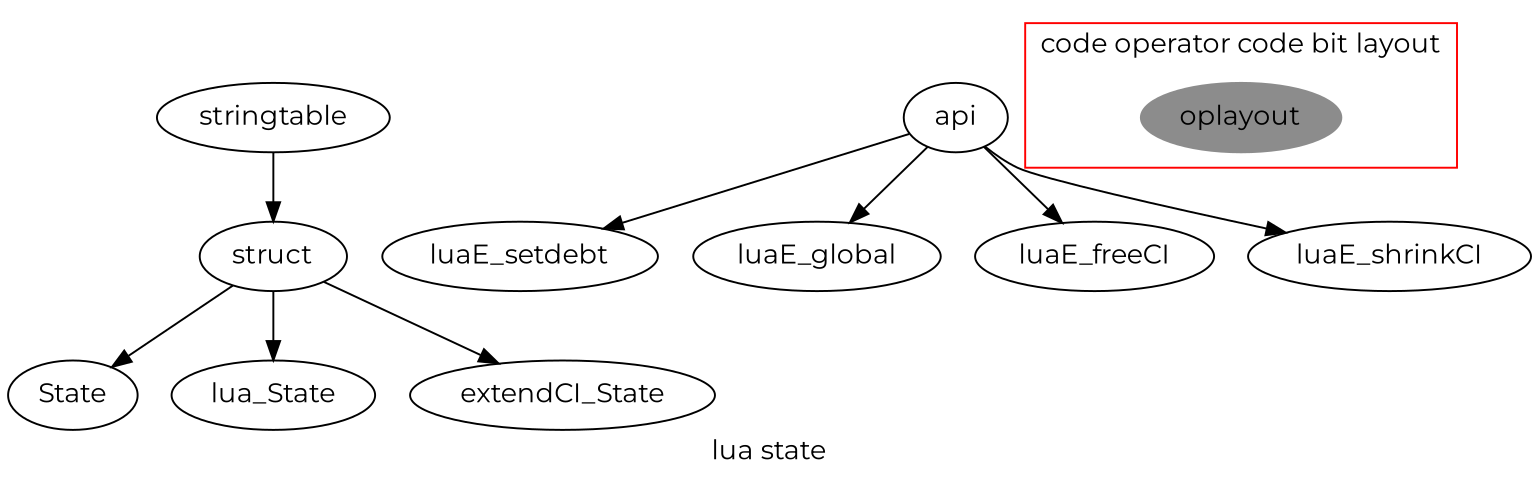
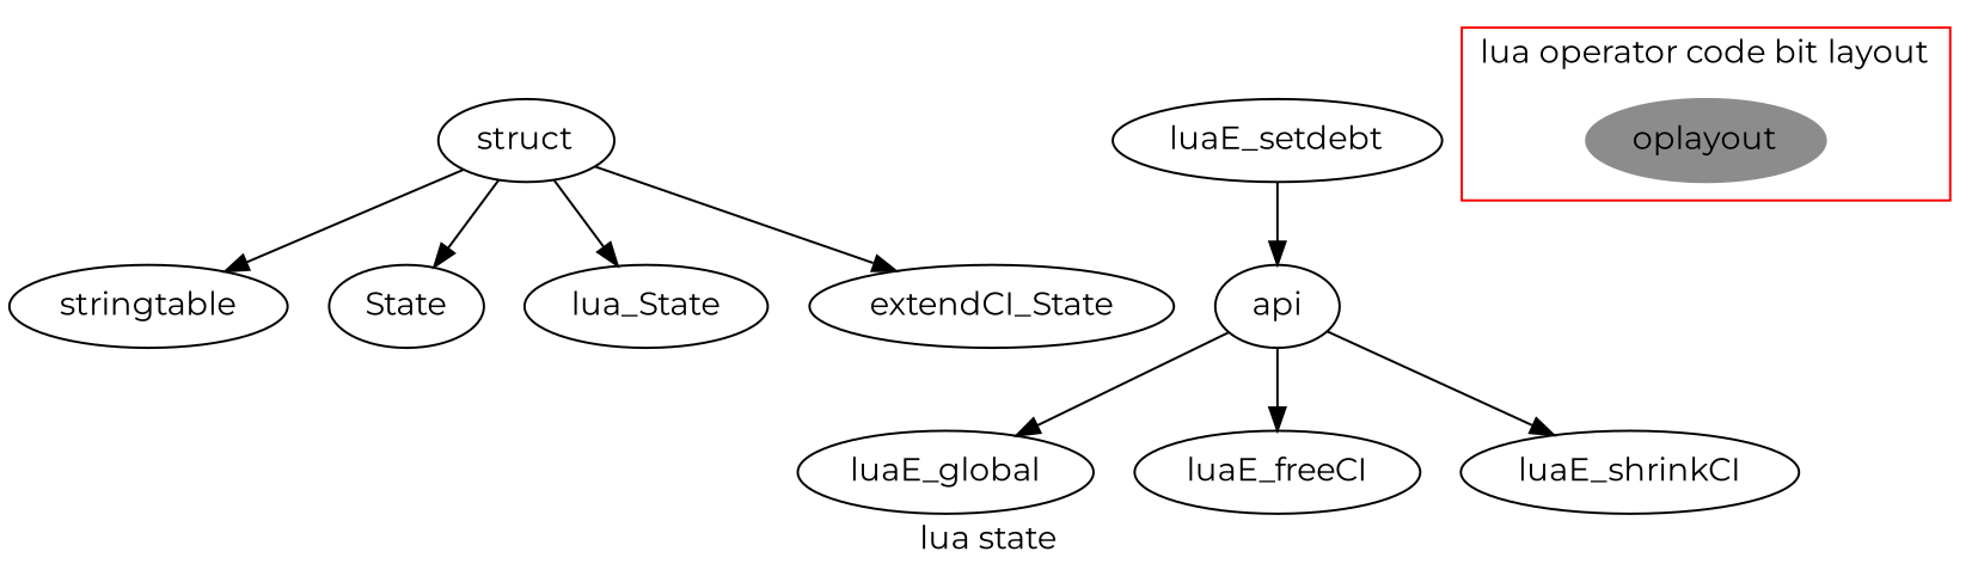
  digraph {
    fontname=Montserrat
    label="lua state"
    labelloc=c
    rankdir=TB
    node [fontname=Montserrat]
    edge [fontname=Montserrat]
    struct
    stringtable
    n3 [label=State]
    lua_State
    n5 [label=extendCI_State]
    api
    luaE_setdebt
    n8 [label=luaE_global]
    luaE_freeCI
    luaE_shrinkCI
    oplayout [color=gray55 style=filled]
    subgraph sub_1 {
      rank=LR
      struct
      stringtable
      n3
      lua_State
      n5
    }
    subgraph sub_2 {
      rank=LR
      api
      luaE_setdebt
      n8
      luaE_freeCI
      luaE_shrinkCI
    }
    subgraph cluster_3 {
      color=red
-     label="code operator code bit layout"
+     label="lua operator code bit layout"
      labelloc=t
      rank=same
      oplayout
    }
    subgraph cluster_4 {
      color=blue
      label="handle the statement parser token"
      labelloc=t
    }
-   stringtable -> struct
+   struct -> stringtable
    struct -> n3
    struct -> lua_State
    struct -> n5
-   api -> luaE_setdebt
+   luaE_setdebt -> api
    api -> n8
    api -> luaE_freeCI
    api -> luaE_shrinkCI
  }
